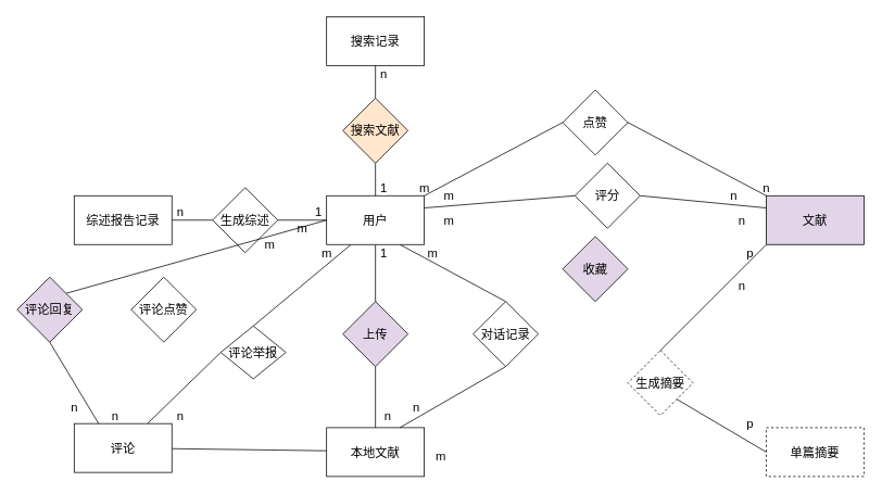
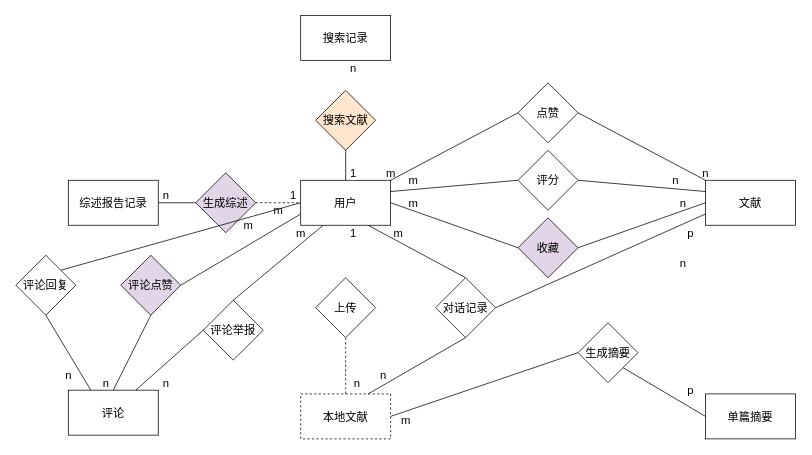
  <mxCell id="0" />
  <mxCell id="1" parent="0" />
  <mxCell id="2" style="rounded=0;orthogonalLoop=1;jettySize=auto;html=1;entryX=0;entryY=0.5;entryDx=0;entryDy=0;startArrow=none;startFill=0;endArrow=none;endFill=0;exitX=1;exitY=0;exitDx=0;exitDy=0;fontSize=15;" parent="1" source="8" target="12" edge="1"><mxGeometry relative="1" as="geometry"><mxPoint x="550" y="240" as="sourcePoint" /></mxGeometry></mxCell>
  <mxCell id="3" style="edgeStyle=none;rounded=0;orthogonalLoop=1;jettySize=auto;html=1;exitX=1;exitY=0.25;exitDx=0;exitDy=0;entryX=0;entryY=0.5;entryDx=0;entryDy=0;startArrow=none;startFill=0;endArrow=none;endFill=0;fontSize=15;" parent="1" source="8" target="14" edge="1"><mxGeometry relative="1" as="geometry" /></mxCell>
- <mxCell id="5" style="edgeStyle=none;rounded=0;orthogonalLoop=1;jettySize=auto;html=1;exitX=0.5;exitY=1;exitDx=0;exitDy=0;entryX=0.5;entryY=0;entryDx=0;entryDy=0;startArrow=none;startFill=0;endArrow=none;endFill=0;fontSize=15;" parent="1" source="8" target="27" edge="1"><mxGeometry relative="1" as="geometry" /></mxCell>
+ <mxCell id="4" style="edgeStyle=none;rounded=0;orthogonalLoop=1;jettySize=auto;html=1;exitX=1;exitY=0.5;exitDx=0;exitDy=0;entryX=0;entryY=0.5;entryDx=0;entryDy=0;startArrow=none;startFill=0;endArrow=none;endFill=0;fontSize=15;" parent="1" source="8" target="16" edge="1"><mxGeometry relative="1" as="geometry" /></mxCell>
  <mxCell id="6" style="edgeStyle=none;rounded=0;orthogonalLoop=1;jettySize=auto;html=1;exitX=0.75;exitY=1;exitDx=0;exitDy=0;entryX=0.5;entryY=0;entryDx=0;entryDy=0;startArrow=none;startFill=0;endArrow=none;endFill=0;fontSize=15;" parent="1" source="8" target="32" edge="1"><mxGeometry relative="1" as="geometry" /></mxCell>
  <mxCell id="7" style="edgeStyle=none;rounded=0;orthogonalLoop=1;jettySize=auto;html=1;exitX=0.25;exitY=1;exitDx=0;exitDy=0;entryX=0.5;entryY=0;entryDx=0;entryDy=0;startArrow=none;startFill=0;endArrow=none;endFill=0;fontSize=15;" parent="1" source="8" target="57" edge="1"><mxGeometry relative="1" as="geometry" /></mxCell>
  <mxCell id="8" value="用户" style="rounded=0;whiteSpace=wrap;html=1;fontSize=15;" parent="1" vertex="1"><mxGeometry x="400" y="240" width="120" height="60" as="geometry" /></mxCell>
- <mxCell id="9" style="edgeStyle=none;rounded=0;orthogonalLoop=1;jettySize=auto;html=1;exitX=0;exitY=1;exitDx=0;exitDy=0;entryX=0.5;entryY=0;entryDx=0;entryDy=0;startArrow=none;startFill=0;endArrow=none;endFill=0;fontSize=15;" parent="1" source="10" target="49" edge="1"><mxGeometry relative="1" as="geometry" /></mxCell>
- <mxCell id="10" value="文献" style="rounded=0;whiteSpace=wrap;html=1;fontSize=15;fillColor=#e1d5e7;" parent="1" vertex="1"><mxGeometry x="940" y="240" width="120" height="60" as="geometry" /></mxCell>
+ <mxCell id="10" value="文献" style="rounded=0;whiteSpace=wrap;html=1;fontSize=15;" parent="1" vertex="1"><mxGeometry x="940" y="240" width="120" height="60" as="geometry" /></mxCell>
  <mxCell id="11" style="edgeStyle=none;rounded=0;orthogonalLoop=1;jettySize=auto;html=1;exitX=1;exitY=0.5;exitDx=0;exitDy=0;entryX=0;entryY=0;entryDx=0;entryDy=0;startArrow=none;startFill=0;endArrow=none;endFill=0;fontSize=15;" parent="1" source="12" target="10" edge="1"><mxGeometry relative="1" as="geometry" /></mxCell>
  <mxCell id="12" value="点赞" style="rhombus;whiteSpace=wrap;html=1;fontSize=15;" parent="1" vertex="1"><mxGeometry x="690" y="110" width="80" height="80" as="geometry" /></mxCell>
  <mxCell id="13" style="edgeStyle=none;rounded=0;orthogonalLoop=1;jettySize=auto;html=1;exitX=1;exitY=0.5;exitDx=0;exitDy=0;entryX=0;entryY=0.25;entryDx=0;entryDy=0;startArrow=none;startFill=0;endArrow=none;endFill=0;fontSize=15;" parent="1" source="14" target="10" edge="1"><mxGeometry relative="1" as="geometry" /></mxCell>
- <mxCell id="14" value="评分" style="rhombus;whiteSpace=wrap;html=1;fontSize=15;" parent="1" vertex="1"><mxGeometry x="705" y="200" width="80" height="80" as="geometry" /></mxCell>
+ <mxCell id="14" value="评分" style="rhombus;whiteSpace=wrap;html=1;fontSize=15;" parent="1" vertex="1"><mxGeometry x="690" y="200" width="80" height="80" as="geometry" /></mxCell>
+ <mxCell id="15" style="edgeStyle=none;rounded=0;orthogonalLoop=1;jettySize=auto;html=1;exitX=1;exitY=0.5;exitDx=0;exitDy=0;entryX=0;entryY=0.5;entryDx=0;entryDy=0;startArrow=none;startFill=0;endArrow=none;endFill=0;fontSize=15;" parent="1" source="16" target="10" edge="1"><mxGeometry relative="1" as="geometry" /></mxCell>
  <mxCell id="16" value="收藏" style="rhombus;whiteSpace=wrap;html=1;fontSize=15;fillColor=#e1d5e7;" parent="1" vertex="1"><mxGeometry x="690" y="290" width="80" height="80" as="geometry" /></mxCell>
  <mxCell id="17" value="m" style="text;html=1;align=center;verticalAlign=middle;resizable=0;points=[];autosize=1;fontSize=15;" parent="1" vertex="1"><mxGeometry x="500" y="215" width="40" height="30" as="geometry" /></mxCell>
  <mxCell id="18" value="n" style="text;html=1;align=center;verticalAlign=middle;resizable=0;points=[];autosize=1;fontSize=15;" parent="1" vertex="1"><mxGeometry x="925" y="215" width="30" height="30" as="geometry" /></mxCell>
  <mxCell id="19" value="m" style="text;html=1;align=center;verticalAlign=middle;resizable=0;points=[];autosize=1;fontSize=15;" parent="1" vertex="1"><mxGeometry x="530" y="225" width="40" height="30" as="geometry" /></mxCell>
  <mxCell id="20" value="n" style="text;html=1;align=center;verticalAlign=middle;resizable=0;points=[];autosize=1;fontSize=15;" parent="1" vertex="1"><mxGeometry x="885" y="225" width="30" height="30" as="geometry" /></mxCell>
  <mxCell id="21" value="m" style="text;html=1;align=center;verticalAlign=middle;resizable=0;points=[];autosize=1;fontSize=15;" parent="1" vertex="1"><mxGeometry x="530" y="255" width="40" height="30" as="geometry" /></mxCell>
  <mxCell id="22" value="n" style="text;html=1;align=center;verticalAlign=middle;resizable=0;points=[];autosize=1;fontSize=15;" parent="1" vertex="1"><mxGeometry x="895" y="255" width="30" height="30" as="geometry" /></mxCell>
- <mxCell id="23" style="edgeStyle=none;rounded=0;orthogonalLoop=1;jettySize=auto;html=1;exitX=1;exitY=0.5;exitDx=0;exitDy=0;startArrow=none;startFill=0;endArrow=none;endFill=0;fontSize=15;" parent="1" source="24" target="58" edge="1"><mxGeometry relative="1" as="geometry" /></mxCell>
- <mxCell id="24" value="本地文献" style="rounded=0;whiteSpace=wrap;html=1;fontSize=15;" parent="1" vertex="1"><mxGeometry x="400" y="525" width="120" height="60" as="geometry" /></mxCell>
+ <mxCell id="23" style="edgeStyle=none;rounded=0;orthogonalLoop=1;jettySize=auto;html=1;exitX=1;exitY=0.5;exitDx=0;exitDy=0;entryX=0;entryY=0.5;entryDx=0;entryDy=0;startArrow=none;startFill=0;endArrow=none;endFill=0;fontSize=15;" parent="1" source="24" target="49" edge="1"><mxGeometry relative="1" as="geometry" /></mxCell>
+ <mxCell id="24" value="本地文献" style="rounded=0;whiteSpace=wrap;html=1;fontSize=15;dashed=1;" parent="1" vertex="1"><mxGeometry x="400" y="525" width="120" height="60" as="geometry" /></mxCell>
  <mxCell id="25" value="搜索记录" style="rounded=0;whiteSpace=wrap;html=1;fontSize=15;" parent="1" vertex="1"><mxGeometry x="400" y="20" width="120" height="60" as="geometry" /></mxCell>
- <mxCell id="26" style="edgeStyle=none;rounded=0;orthogonalLoop=1;jettySize=auto;html=1;exitX=0.5;exitY=1;exitDx=0;exitDy=0;entryX=0.5;entryY=0;entryDx=0;entryDy=0;startArrow=none;startFill=0;endArrow=none;endFill=0;fontSize=15;" parent="1" source="27" target="24" edge="1"><mxGeometry relative="1" as="geometry" /></mxCell>
- <mxCell id="27" value="上传" style="rhombus;whiteSpace=wrap;html=1;fontSize=15;fillColor=#e1d5e7;" parent="1" vertex="1"><mxGeometry x="420" y="370" width="80" height="80" as="geometry" /></mxCell>
+ <mxCell id="26" style="edgeStyle=none;rounded=0;orthogonalLoop=1;jettySize=auto;html=1;exitX=0.5;exitY=1;exitDx=0;exitDy=0;entryX=0.5;entryY=0;entryDx=0;entryDy=0;startArrow=none;startFill=0;endArrow=none;endFill=0;fontSize=15;dashed=1;" parent="1" source="27" target="24" edge="1"><mxGeometry relative="1" as="geometry" /></mxCell>
+ <mxCell id="27" value="上传" style="rhombus;whiteSpace=wrap;html=1;fontSize=15;" parent="1" vertex="1"><mxGeometry x="420" y="370" width="80" height="80" as="geometry" /></mxCell>
  <mxCell id="28" value="1" style="text;html=1;align=center;verticalAlign=middle;resizable=0;points=[];autosize=1;fontSize=15;" parent="1" vertex="1"><mxGeometry x="455" y="295" width="30" height="30" as="geometry" /></mxCell>
  <mxCell id="29" value="n" style="text;html=1;align=center;verticalAlign=middle;resizable=0;points=[];autosize=1;fontSize=15;" parent="1" vertex="1"><mxGeometry x="460" y="495" width="30" height="30" as="geometry" /></mxCell>
  <mxCell id="30" style="edgeStyle=none;rounded=0;orthogonalLoop=1;jettySize=auto;html=1;exitX=0.5;exitY=1;exitDx=0;exitDy=0;entryX=0.75;entryY=0;entryDx=0;entryDy=0;startArrow=none;startFill=0;endArrow=none;endFill=0;fontSize=15;" parent="1" source="32" target="24" edge="1"><mxGeometry relative="1" as="geometry" /></mxCell>
+ <mxCell id="31" style="edgeStyle=none;rounded=0;orthogonalLoop=1;jettySize=auto;html=1;exitX=1;exitY=0.5;exitDx=0;exitDy=0;entryX=0;entryY=0.75;entryDx=0;entryDy=0;startArrow=none;startFill=0;endArrow=none;endFill=0;fontSize=15;" parent="1" source="32" target="10" edge="1"><mxGeometry relative="1" as="geometry" /></mxCell>
  <mxCell id="32" value="对话记录" style="rhombus;whiteSpace=wrap;html=1;fontSize=15;" parent="1" vertex="1"><mxGeometry x="580" y="370" width="80" height="80" as="geometry" /></mxCell>
  <mxCell id="33" value="m" style="text;html=1;align=center;verticalAlign=middle;resizable=0;points=[];autosize=1;fontSize=15;" parent="1" vertex="1"><mxGeometry x="510" y="295" width="40" height="30" as="geometry" /></mxCell>
  <mxCell id="34" value="n" style="text;html=1;align=center;verticalAlign=middle;resizable=0;points=[];autosize=1;fontSize=15;" parent="1" vertex="1"><mxGeometry x="495" y="485" width="30" height="30" as="geometry" /></mxCell>
  <mxCell id="35" value="p" style="text;html=1;align=center;verticalAlign=middle;resizable=0;points=[];autosize=1;fontSize=15;" parent="1" vertex="1"><mxGeometry x="905" y="295" width="30" height="30" as="geometry" /></mxCell>
- <mxCell id="36" value="单篇摘要" style="rounded=0;whiteSpace=wrap;html=1;fontSize=15;dashed=1;" parent="1" vertex="1"><mxGeometry x="940" y="525" width="120" height="60" as="geometry" /></mxCell>
+ <mxCell id="36" value="单篇摘要" style="rounded=0;whiteSpace=wrap;html=1;fontSize=15;" parent="1" vertex="1"><mxGeometry x="940" y="525" width="120" height="60" as="geometry" /></mxCell>
  <mxCell id="37" style="edgeStyle=none;rounded=0;orthogonalLoop=1;jettySize=auto;html=1;exitX=1;exitY=0.5;exitDx=0;exitDy=0;entryX=0;entryY=0.5;entryDx=0;entryDy=0;startArrow=none;startFill=0;endArrow=none;endFill=0;fontSize=15;" parent="1" source="38" target="40" edge="1"><mxGeometry relative="1" as="geometry" /></mxCell>
  <mxCell id="38" value="综述报告记录" style="rounded=0;whiteSpace=wrap;html=1;fontSize=15;" parent="1" vertex="1"><mxGeometry x="90" y="240" width="120" height="60" as="geometry" /></mxCell>
- <mxCell id="39" style="edgeStyle=none;rounded=0;orthogonalLoop=1;jettySize=auto;html=1;exitX=1;exitY=0.5;exitDx=0;exitDy=0;entryX=0;entryY=0.5;entryDx=0;entryDy=0;startArrow=none;startFill=0;endArrow=none;endFill=0;fontSize=15;" parent="1" source="40" target="8" edge="1"><mxGeometry relative="1" as="geometry" /></mxCell>
- <mxCell id="40" value="生成综述" style="rhombus;whiteSpace=wrap;html=1;fontSize=15;" parent="1" vertex="1"><mxGeometry x="260" y="230" width="80" height="80" as="geometry" /></mxCell>
+ <mxCell id="39" style="edgeStyle=none;rounded=0;orthogonalLoop=1;jettySize=auto;html=1;exitX=1;exitY=0.5;exitDx=0;exitDy=0;entryX=0;entryY=0.5;entryDx=0;entryDy=0;startArrow=none;startFill=0;endArrow=none;endFill=0;fontSize=15;dashed=1;" parent="1" source="40" target="8" edge="1"><mxGeometry relative="1" as="geometry" /></mxCell>
+ <mxCell id="40" value="生成综述" style="rhombus;whiteSpace=wrap;html=1;fontSize=15;fillColor=#e1d5e7;" parent="1" vertex="1"><mxGeometry x="260" y="230" width="80" height="80" as="geometry" /></mxCell>
  <mxCell id="41" value="1" style="text;html=1;align=center;verticalAlign=middle;resizable=0;points=[];autosize=1;fontSize=15;" parent="1" vertex="1"><mxGeometry x="375" y="245" width="30" height="30" as="geometry" /></mxCell>
  <mxCell id="42" value="n" style="text;html=1;align=center;verticalAlign=middle;resizable=0;points=[];autosize=1;fontSize=15;" parent="1" vertex="1"><mxGeometry x="205" y="245" width="30" height="30" as="geometry" /></mxCell>
  <mxCell id="43" style="edgeStyle=none;rounded=0;orthogonalLoop=1;jettySize=auto;html=1;exitX=0.5;exitY=1;exitDx=0;exitDy=0;entryX=0.5;entryY=0;entryDx=0;entryDy=0;startArrow=none;startFill=0;endArrow=none;endFill=0;fontSize=15;" parent="1" source="46" target="8" edge="1"><mxGeometry relative="1" as="geometry" /></mxCell>
  <mxCell id="44" value="1" style="edgeLabel;html=1;align=center;verticalAlign=middle;resizable=0;points=[];fontSize=15;" parent="43" vertex="1" connectable="0"><mxGeometry x="0.45" y="9" relative="1" as="geometry"><mxPoint as="offset" /></mxGeometry></mxCell>
- <mxCell id="45" style="edgeStyle=none;rounded=0;orthogonalLoop=1;jettySize=auto;html=1;exitX=0.5;exitY=0;exitDx=0;exitDy=0;entryX=0.5;entryY=1;entryDx=0;entryDy=0;startArrow=none;startFill=0;endArrow=none;endFill=0;fontSize=15;" parent="1" source="46" target="25" edge="1"><mxGeometry relative="1" as="geometry" /></mxCell>
  <mxCell id="46" value="搜索文献" style="rhombus;whiteSpace=wrap;html=1;fontSize=15;fillColor=#ffe6cc;" parent="1" vertex="1"><mxGeometry x="420" y="120" width="80" height="80" as="geometry" /></mxCell>
  <mxCell id="47" value="n" style="text;html=1;align=center;verticalAlign=middle;resizable=0;points=[];autosize=1;fontSize=15;" parent="1" vertex="1"><mxGeometry x="455" y="75" width="30" height="30" as="geometry" /></mxCell>
  <mxCell id="48" style="edgeStyle=none;rounded=0;orthogonalLoop=1;jettySize=auto;html=1;exitX=1;exitY=1;exitDx=0;exitDy=0;entryX=0;entryY=0.5;entryDx=0;entryDy=0;startArrow=none;startFill=0;endArrow=none;endFill=0;fontSize=15;" parent="1" source="49" target="36" edge="1"><mxGeometry relative="1" as="geometry" /></mxCell>
- <mxCell id="49" value="生成摘要" style="rhombus;whiteSpace=wrap;html=1;fontSize=15;dashed=1;" parent="1" vertex="1"><mxGeometry x="770" y="430" width="80" height="80" as="geometry" /></mxCell>
+ <mxCell id="49" value="生成摘要" style="rhombus;whiteSpace=wrap;html=1;fontSize=15;" parent="1" vertex="1"><mxGeometry x="770" y="430" width="80" height="80" as="geometry" /></mxCell>
  <mxCell id="50" value="m" style="text;html=1;align=center;verticalAlign=middle;resizable=0;points=[];autosize=1;fontSize=15;" parent="1" vertex="1"><mxGeometry x="520" y="545" width="40" height="30" as="geometry" /></mxCell>
  <mxCell id="51" value="n" style="text;html=1;align=center;verticalAlign=middle;resizable=0;points=[];autosize=1;fontSize=15;" parent="1" vertex="1"><mxGeometry x="895" y="335" width="30" height="30" as="geometry" /></mxCell>
  <mxCell id="52" value="p" style="text;html=1;align=center;verticalAlign=middle;resizable=0;points=[];autosize=1;fontSize=15;" parent="1" vertex="1"><mxGeometry x="905" y="505" width="30" height="30" as="geometry" /></mxCell>
- <mxCell id="55" value="评论点赞" style="rhombus;whiteSpace=wrap;html=1;fontSize=15;" parent="1" vertex="1"><mxGeometry x="160" y="340" width="80" height="80" as="geometry" /></mxCell>
+ <mxCell id="53" style="edgeStyle=none;rounded=0;orthogonalLoop=1;jettySize=auto;html=1;exitX=0.5;exitY=1;exitDx=0;exitDy=0;entryX=0.5;entryY=0;entryDx=0;entryDy=0;startArrow=none;startFill=0;endArrow=none;endFill=0;fontSize=15;" parent="1" source="55" target="58" edge="1"><mxGeometry relative="1" as="geometry" /></mxCell>
+ <mxCell id="54" style="edgeStyle=none;rounded=0;orthogonalLoop=1;jettySize=auto;html=1;exitX=1;exitY=0.5;exitDx=0;exitDy=0;entryX=0;entryY=0.75;entryDx=0;entryDy=0;startArrow=none;startFill=0;endArrow=none;endFill=0;fontSize=15;" parent="1" source="55" target="8" edge="1"><mxGeometry relative="1" as="geometry" /></mxCell>
+ <mxCell id="55" value="评论点赞" style="rhombus;whiteSpace=wrap;html=1;fontSize=15;fillColor=#e1d5e7;" parent="1" vertex="1"><mxGeometry x="160" y="340" width="80" height="80" as="geometry" /></mxCell>
  <mxCell id="56" style="edgeStyle=none;rounded=0;orthogonalLoop=1;jettySize=auto;html=1;exitX=0;exitY=0.5;exitDx=0;exitDy=0;entryX=0.75;entryY=0;entryDx=0;entryDy=0;startArrow=none;startFill=0;endArrow=none;endFill=0;fontSize=15;" parent="1" source="57" target="58" edge="1"><mxGeometry relative="1" as="geometry" /></mxCell>
- <mxCell id="57" value="评论举报" style="rhombus;whiteSpace=wrap;html=1;fontSize=15;" parent="1" vertex="1"><mxGeometry x="270" y="400" width="80" height="65" as="geometry" /></mxCell>
+ <mxCell id="57" value="评论举报" style="rhombus;whiteSpace=wrap;html=1;fontSize=15;" parent="1" vertex="1"><mxGeometry x="270" y="400" width="80" height="80" as="geometry" /></mxCell>
  <mxCell id="58" value="评论" style="rounded=0;whiteSpace=wrap;html=1;fontSize=15;" parent="1" vertex="1"><mxGeometry x="90" y="520" width="120" height="60" as="geometry" /></mxCell>
  <mxCell id="59" value="m" style="text;html=1;align=center;verticalAlign=middle;resizable=0;points=[];autosize=1;fontSize=15;" parent="1" vertex="1"><mxGeometry x="350" y="265" width="40" height="30" as="geometry" /></mxCell>
  <mxCell id="60" value="n" style="text;html=1;align=center;verticalAlign=middle;resizable=0;points=[];autosize=1;fontSize=15;" parent="1" vertex="1"><mxGeometry x="125" y="495" width="30" height="30" as="geometry" /></mxCell>
  <mxCell id="61" value="m" style="text;html=1;align=center;verticalAlign=middle;resizable=0;points=[];autosize=1;fontSize=15;" parent="1" vertex="1"><mxGeometry x="380" y="295" width="40" height="30" as="geometry" /></mxCell>
  <mxCell id="62" value="n" style="text;html=1;align=center;verticalAlign=middle;resizable=0;points=[];autosize=1;fontSize=15;" parent="1" vertex="1"><mxGeometry x="205" y="495" width="30" height="30" as="geometry" /></mxCell>
  <mxCell id="63" style="edgeStyle=none;rounded=0;orthogonalLoop=1;jettySize=auto;html=1;exitX=1;exitY=0;exitDx=0;exitDy=0;entryX=0;entryY=0.5;entryDx=0;entryDy=0;startArrow=none;startFill=0;endArrow=none;endFill=0;fontSize=15;" parent="1" source="65" target="8" edge="1"><mxGeometry relative="1" as="geometry" /></mxCell>
  <mxCell id="64" style="edgeStyle=none;rounded=0;orthogonalLoop=1;jettySize=auto;html=1;exitX=0.5;exitY=1;exitDx=0;exitDy=0;entryX=0.25;entryY=0;entryDx=0;entryDy=0;startArrow=none;startFill=0;endArrow=none;endFill=0;fontSize=15;" parent="1" source="65" target="58" edge="1"><mxGeometry relative="1" as="geometry" /></mxCell>
- <mxCell id="65" value="评论回复" style="rhombus;whiteSpace=wrap;html=1;fontSize=15;fillColor=#e1d5e7;" parent="1" vertex="1"><mxGeometry x="20" y="340" width="80" height="80" as="geometry" /></mxCell>
+ <mxCell id="65" value="评论回复" style="rhombus;whiteSpace=wrap;html=1;fontSize=15;" parent="1" vertex="1"><mxGeometry x="20" y="340" width="80" height="80" as="geometry" /></mxCell>
  <mxCell id="66" value="n" style="text;html=1;align=center;verticalAlign=middle;resizable=0;points=[];autosize=1;fontSize=15;" parent="1" vertex="1"><mxGeometry x="75" y="485" width="30" height="30" as="geometry" /></mxCell>
  <mxCell id="67" value="m" style="text;html=1;align=center;verticalAlign=middle;resizable=0;points=[];autosize=1;fontSize=15;" parent="1" vertex="1"><mxGeometry x="310" y="285" width="40" height="30" as="geometry" /></mxCell>
